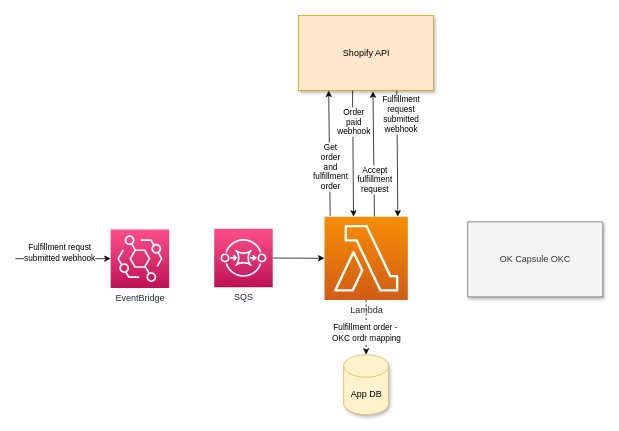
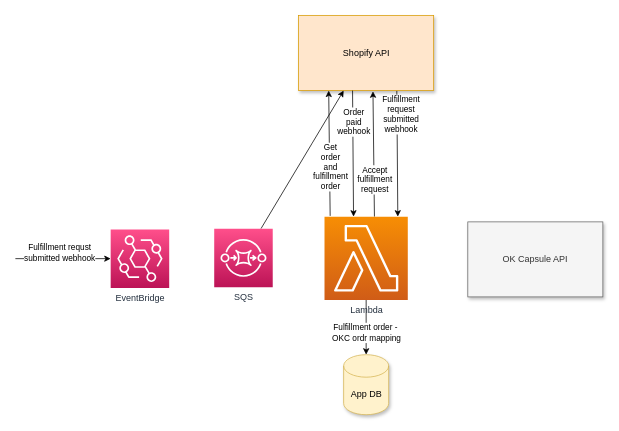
  <mxCell id="0" />
  <mxCell id="1" parent="0" />
  <mxCell id="2" value="App DB" style="shape=cylinder3;whiteSpace=wrap;html=1;boundedLbl=1;backgroundOutline=1;size=15;fillColor=#fff2cc;strokeColor=#d6b656;shadow=1;" parent="1" vertex="1"><mxGeometry x="457.5" y="472" width="60" height="80" as="geometry" /></mxCell>
- <mxCell id="3" value="OK Capsule OKC" style="rounded=0;whiteSpace=wrap;html=1;fillColor=#f5f5f5;strokeColor=#666666;fontColor=#333333;shadow=1;" parent="1" vertex="1"><mxGeometry x="623" y="295" width="180" height="100" as="geometry" /></mxCell>
+ <mxCell id="3" value="OK Capsule API" style="rounded=0;whiteSpace=wrap;html=1;fillColor=#f5f5f5;strokeColor=#666666;fontColor=#333333;shadow=1;" parent="1" vertex="1"><mxGeometry x="623" y="295" width="180" height="100" as="geometry" /></mxCell>
  <mxCell id="4" value="Accept &lt;br&gt;fulfillment &lt;br&gt;request" style="edgeStyle=none;html=1;startArrow=classic;startFill=1;endArrow=none;endFill=0;" parent="1" edge="1"><mxGeometry x="0.413" y="1" relative="1" as="geometry"><mxPoint x="496.586" y="121" as="sourcePoint" /><mxPoint x="498.543" y="288" as="targetPoint" /><mxPoint as="offset" /></mxGeometry></mxCell>
  <mxCell id="5" style="edgeStyle=none;html=1;startArrow=none;startFill=0;endArrow=classic;endFill=1;" parent="1" edge="1"><mxGeometry relative="1" as="geometry"><mxPoint x="528.389" y="120" as="sourcePoint" /><mxPoint x="529.696" y="288" as="targetPoint" /></mxGeometry></mxCell>
  <mxCell id="6" value="Fulfillment&lt;br&gt;request &lt;br&gt;submitted&lt;br&gt;webhook" style="edgeLabel;html=1;align=center;verticalAlign=middle;resizable=0;points=[];" vertex="1" connectable="0" parent="5"><mxGeometry x="0.227" y="1" relative="1" as="geometry"><mxPoint x="3" y="-71" as="offset" /></mxGeometry></mxCell>
  <mxCell id="7" value="Shopify API" style="rounded=0;whiteSpace=wrap;html=1;fillColor=#ffe6cc;strokeColor=#d79b00;shadow=1;gradientColor=none;" parent="1" vertex="1"><mxGeometry x="397.5" y="20" width="180" height="100" as="geometry" /></mxCell>
  <mxCell id="8" style="edgeStyle=none;html=1;startArrow=classic;startFill=1;endArrow=none;endFill=0;" parent="1" source="10" edge="1"><mxGeometry relative="1" as="geometry"><mxPoint x="20" y="344" as="targetPoint" /></mxGeometry></mxCell>
  <mxCell id="9" value="Fulfillment requst&lt;br&gt;submitted webhook" style="edgeLabel;html=1;align=center;verticalAlign=middle;resizable=0;points=[];" parent="8" vertex="1" connectable="0"><mxGeometry x="0.329" y="-2" relative="1" as="geometry"><mxPoint x="15" y="-7" as="offset" /></mxGeometry></mxCell>
  <mxCell id="10" value="EventBridge" style="sketch=0;points=[[0,0,0],[0.25,0,0],[0.5,0,0],[0.75,0,0],[1,0,0],[0,1,0],[0.25,1,0],[0.5,1,0],[0.75,1,0],[1,1,0],[0,0.25,0],[0,0.5,0],[0,0.75,0],[1,0.25,0],[1,0.5,0],[1,0.75,0]];outlineConnect=0;fontColor=#232F3E;gradientColor=#FF4F8B;gradientDirection=north;fillColor=#BC1356;strokeColor=#ffffff;dashed=0;verticalLabelPosition=bottom;verticalAlign=top;align=center;html=1;fontSize=12;fontStyle=0;aspect=fixed;shape=mxgraph.aws4.resourceIcon;resIcon=mxgraph.aws4.eventbridge;" parent="1" vertex="1"><mxGeometry x="147" y="305" width="78" height="78" as="geometry" /></mxCell>
- <mxCell id="11" style="edgeStyle=none;html=1;entryX=0.5;entryY=0;entryDx=0;entryDy=0;entryPerimeter=0;startArrow=none;startFill=0;endArrow=classic;endFill=1;dashed=1;" parent="1" source="13" target="2" edge="1"><mxGeometry relative="1" as="geometry" /></mxCell>
+ <mxCell id="11" style="edgeStyle=none;html=1;entryX=0.5;entryY=0;entryDx=0;entryDy=0;entryPerimeter=0;startArrow=none;startFill=0;endArrow=classic;endFill=1;" parent="1" source="13" target="2" edge="1"><mxGeometry relative="1" as="geometry" /></mxCell>
  <mxCell id="12" value="Fulfillment order -&amp;nbsp;&lt;br&gt;OKC ordr mapping" style="edgeLabel;html=1;align=center;verticalAlign=middle;resizable=0;points=[];" parent="11" vertex="1" connectable="0"><mxGeometry x="-0.095" y="2" relative="1" as="geometry"><mxPoint x="-2" y="10" as="offset" /></mxGeometry></mxCell>
  <mxCell id="13" value="Lambda" style="sketch=0;points=[[0,0,0],[0.25,0,0],[0.5,0,0],[0.75,0,0],[1,0,0],[0,1,0],[0.25,1,0],[0.5,1,0],[0.75,1,0],[1,1,0],[0,0.25,0],[0,0.5,0],[0,0.75,0],[1,0.25,0],[1,0.5,0],[1,0.75,0]];outlineConnect=0;fontColor=#232F3E;gradientColor=#F78E04;gradientDirection=north;fillColor=#D05C17;strokeColor=#ffffff;dashed=0;verticalLabelPosition=bottom;verticalAlign=top;align=center;html=1;fontSize=12;fontStyle=0;aspect=fixed;shape=mxgraph.aws4.resourceIcon;resIcon=mxgraph.aws4.lambda;" parent="1" vertex="1"><mxGeometry x="432" y="288" width="111" height="111" as="geometry" /></mxCell>
- <mxCell id="14" style="edgeStyle=none;html=1;entryX=0;entryY=0.5;entryDx=0;entryDy=0;entryPerimeter=0;startArrow=none;startFill=0;endArrow=classic;endFill=1;" parent="1" source="15" target="13" edge="1"><mxGeometry relative="1" as="geometry" /></mxCell>
+ <mxCell id="14" style="edgeStyle=none;html=1;startArrow=none;startFill=0;endArrow=classic;endFill=1;" parent="1" source="15" target="7" edge="1"><mxGeometry relative="1" as="geometry" /></mxCell>
  <mxCell id="15" value="SQS" style="sketch=0;points=[[0,0,0],[0.25,0,0],[0.5,0,0],[0.75,0,0],[1,0,0],[0,1,0],[0.25,1,0],[0.5,1,0],[0.75,1,0],[1,1,0],[0,0.25,0],[0,0.5,0],[0,0.75,0],[1,0.25,0],[1,0.5,0],[1,0.75,0]];outlineConnect=0;fontColor=#232F3E;gradientColor=#FF4F8B;gradientDirection=north;fillColor=#BC1356;strokeColor=#ffffff;dashed=0;verticalLabelPosition=bottom;verticalAlign=top;align=center;html=1;fontSize=12;fontStyle=0;aspect=fixed;shape=mxgraph.aws4.resourceIcon;resIcon=mxgraph.aws4.sqs;" parent="1" vertex="1"><mxGeometry x="285" y="304" width="78" height="78" as="geometry" /></mxCell>
  <mxCell id="16" style="edgeStyle=none;html=1;startArrow=none;startFill=0;endArrow=classic;endFill=1;" edge="1" parent="1"><mxGeometry relative="1" as="geometry"><mxPoint x="469.389" y="120" as="sourcePoint" /><mxPoint x="470.696" y="288" as="targetPoint" /></mxGeometry></mxCell>
  <mxCell id="17" value="Order&lt;br&gt;paid&lt;br&gt;webhook" style="edgeLabel;html=1;align=center;verticalAlign=middle;resizable=0;points=[];" vertex="1" connectable="0" parent="16"><mxGeometry x="0.227" y="1" relative="1" as="geometry"><mxPoint x="-1" y="-61" as="offset" /></mxGeometry></mxCell>
  <mxCell id="18" value="Get&lt;br&gt;order&lt;br&gt;and&lt;br&gt;fulfillment&lt;br&gt;order" style="edgeStyle=none;html=1;startArrow=classic;startFill=1;endArrow=none;endFill=0;" edge="1" parent="1"><mxGeometry x="0.222" y="1" relative="1" as="geometry"><mxPoint x="437.586" y="120" as="sourcePoint" /><mxPoint x="439.543" y="287" as="targetPoint" /><mxPoint as="offset" /></mxGeometry></mxCell>
